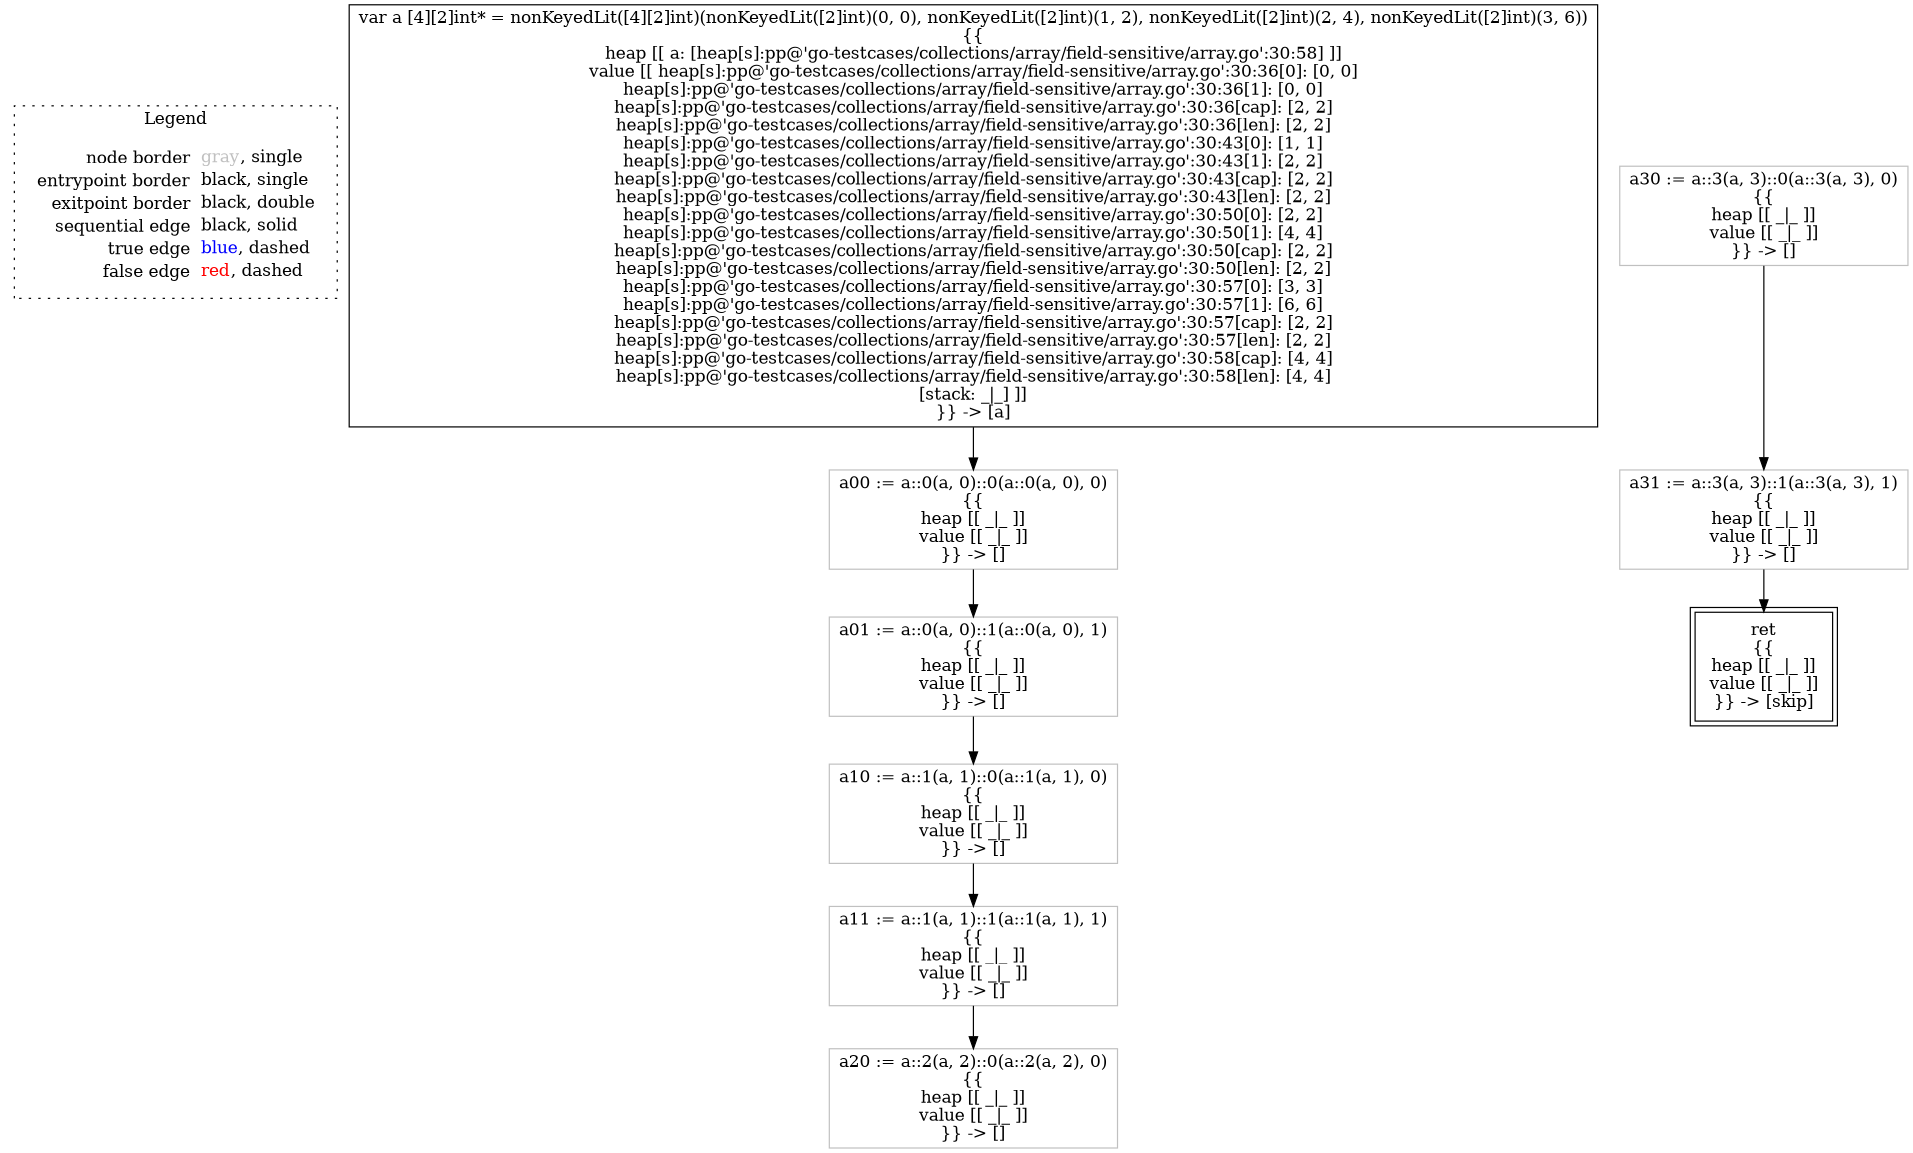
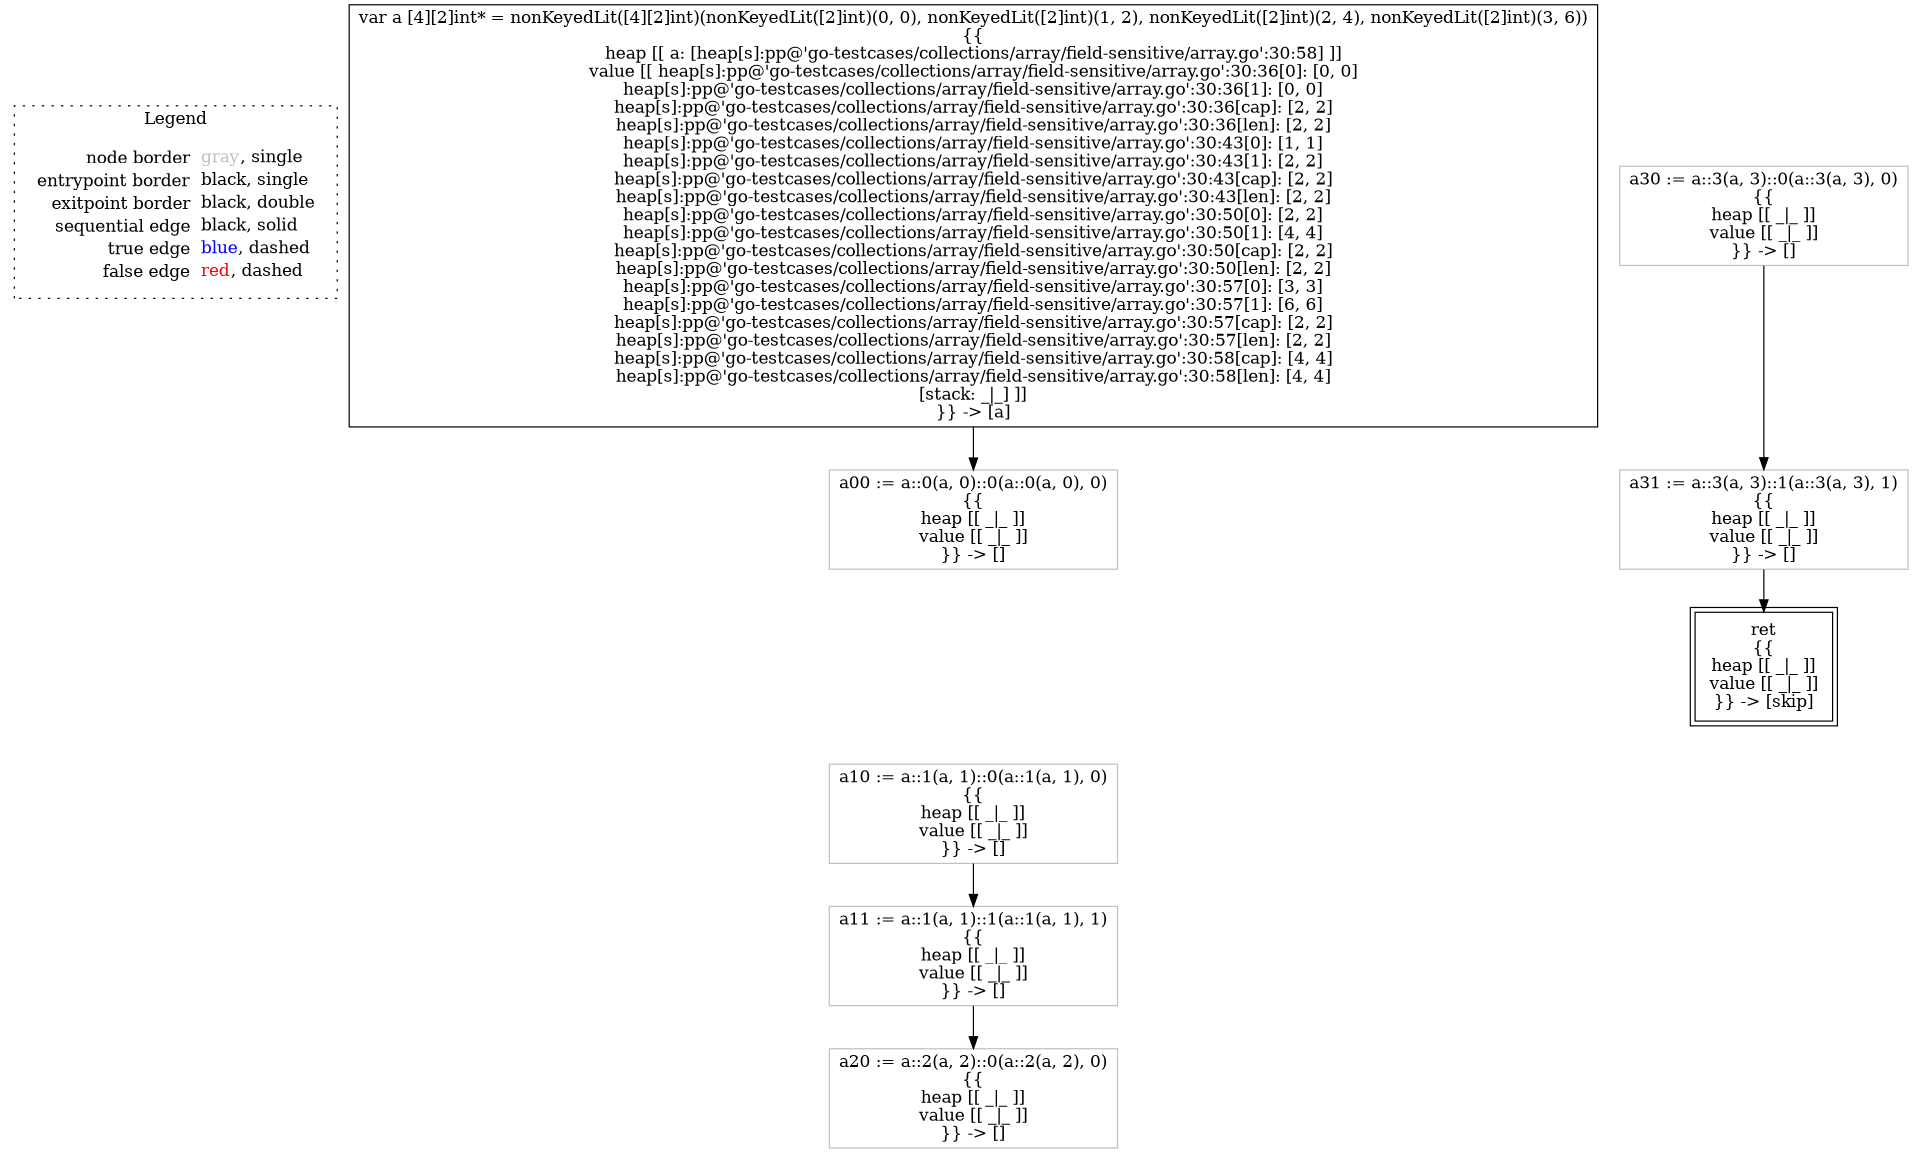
  digraph {
    node [shape=rect color=gray]
    edge [color=black]
    n1 [label=<<table border="0" cellpadding="2" cellspacing="0" cellborder="0"><tr><td align="right">node border&nbsp;</td><td align="left"><font color="gray">gray</font>, single</td></tr><tr><td align="right">entrypoint border&nbsp;</td><td align="left"><font color="black">black</font>, single</td></tr><tr><td align="right">exitpoint border&nbsp;</td><td align="left"><font color="black">black</font>, double</td></tr><tr><td align="right">sequential edge&nbsp;</td><td align="left"><font color="black">black</font>, solid</td></tr><tr><td align="right">true edge&nbsp;</td><td align="left"><font color="blue">blue</font>, dashed</td></tr><tr><td align="right">false edge&nbsp;</td><td align="left"><font color="red">red</font>, dashed</td></tr></table>> shape=plaintext color=""]
    n2 [color=black label=<var a [4][2]int* = nonKeyedLit([4][2]int)(nonKeyedLit([2]int)(0, 0), nonKeyedLit([2]int)(1, 2), nonKeyedLit([2]int)(2, 4), nonKeyedLit([2]int)(3, 6))<BR/>{{<BR/>heap [[ a: [heap[s]:pp@'go-testcases/collections/array/field-sensitive/array.go':30:58] ]]<BR/>value [[ heap[s]:pp@'go-testcases/collections/array/field-sensitive/array.go':30:36[0]: [0, 0]<BR/>heap[s]:pp@'go-testcases/collections/array/field-sensitive/array.go':30:36[1]: [0, 0]<BR/>heap[s]:pp@'go-testcases/collections/array/field-sensitive/array.go':30:36[cap]: [2, 2]<BR/>heap[s]:pp@'go-testcases/collections/array/field-sensitive/array.go':30:36[len]: [2, 2]<BR/>heap[s]:pp@'go-testcases/collections/array/field-sensitive/array.go':30:43[0]: [1, 1]<BR/>heap[s]:pp@'go-testcases/collections/array/field-sensitive/array.go':30:43[1]: [2, 2]<BR/>heap[s]:pp@'go-testcases/collections/array/field-sensitive/array.go':30:43[cap]: [2, 2]<BR/>heap[s]:pp@'go-testcases/collections/array/field-sensitive/array.go':30:43[len]: [2, 2]<BR/>heap[s]:pp@'go-testcases/collections/array/field-sensitive/array.go':30:50[0]: [2, 2]<BR/>heap[s]:pp@'go-testcases/collections/array/field-sensitive/array.go':30:50[1]: [4, 4]<BR/>heap[s]:pp@'go-testcases/collections/array/field-sensitive/array.go':30:50[cap]: [2, 2]<BR/>heap[s]:pp@'go-testcases/collections/array/field-sensitive/array.go':30:50[len]: [2, 2]<BR/>heap[s]:pp@'go-testcases/collections/array/field-sensitive/array.go':30:57[0]: [3, 3]<BR/>heap[s]:pp@'go-testcases/collections/array/field-sensitive/array.go':30:57[1]: [6, 6]<BR/>heap[s]:pp@'go-testcases/collections/array/field-sensitive/array.go':30:57[cap]: [2, 2]<BR/>heap[s]:pp@'go-testcases/collections/array/field-sensitive/array.go':30:57[len]: [2, 2]<BR/>heap[s]:pp@'go-testcases/collections/array/field-sensitive/array.go':30:58[cap]: [4, 4]<BR/>heap[s]:pp@'go-testcases/collections/array/field-sensitive/array.go':30:58[len]: [4, 4]<BR/>[stack: _|_] ]]<BR/>}} -&gt; [a]>]
    n3 [label=<a00 := a::0(a, 0)::0(a::0(a, 0), 0)<BR/>{{<BR/>heap [[ _|_ ]]<BR/>value [[ _|_ ]]<BR/>}} -&gt; []>]
-   n4 [label=<a01 := a::0(a, 0)::1(a::0(a, 0), 1)<BR/>{{<BR/>heap [[ _|_ ]]<BR/>value [[ _|_ ]]<BR/>}} -&gt; []>]
    n5 [label=<a31 := a::3(a, 3)::1(a::3(a, 3), 1)<BR/>{{<BR/>heap [[ _|_ ]]<BR/>value [[ _|_ ]]<BR/>}} -&gt; []>]
    n6 [color=black label=<ret<BR/>{{<BR/>heap [[ _|_ ]]<BR/>value [[ _|_ ]]<BR/>}} -&gt; [skip]> peripheries=2]
    n7 [label=<a10 := a::1(a, 1)::0(a::1(a, 1), 0)<BR/>{{<BR/>heap [[ _|_ ]]<BR/>value [[ _|_ ]]<BR/>}} -&gt; []>]
    n8 [label=<a11 := a::1(a, 1)::1(a::1(a, 1), 1)<BR/>{{<BR/>heap [[ _|_ ]]<BR/>value [[ _|_ ]]<BR/>}} -&gt; []>]
    n9 [label=<a30 := a::3(a, 3)::0(a::3(a, 3), 0)<BR/>{{<BR/>heap [[ _|_ ]]<BR/>value [[ _|_ ]]<BR/>}} -&gt; []>]
    n10 [label=<a20 := a::2(a, 2)::0(a::2(a, 2), 0)<BR/>{{<BR/>heap [[ _|_ ]]<BR/>value [[ _|_ ]]<BR/>}} -&gt; []>]
    subgraph cluster_1 {
      label=Legend
      style=dotted
      n1
    }
    n2 -> n3
-   n3 -> n4
-   n4 -> n7
    n5 -> n6
    n7 -> n8
    n8 -> n10
    n9 -> n5
  }
